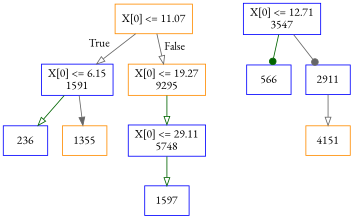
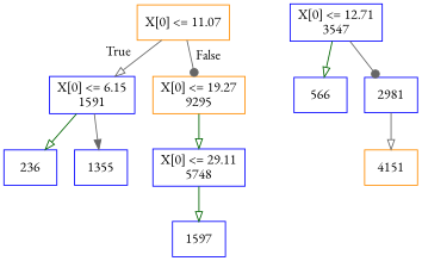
  digraph {
    fontname="EB Garamond"
    node [color=blue fontname="EB Garamond" shape=box]
    edge [arrowhead=onormal color=gray40 fontname="EB Garamond"]
    n1 [color=darkorange label="X[0] <= 11.07"]
    n2 [label="X[0] <= 6.15\n1591"]
    n3 [color=darkorange label="X[0] <= 19.27\n9295"]
    n4 [label=236]
-   n5 [color=darkorange label=1355]
+   n5 [label=1355]
    n6 [label="X[0] <= 29.11\n5748"]
    n7 [label="X[0] <= 12.71\n3547"]
    n8 [label=566]
-   n9 [label=2911]
+   n9 [label=2981]
    n10 [label=1597]
    n11 [color=darkorange label=4151]
    n1 -> n2 [headlabel=True labelangle=45 labeldistance=2.5]
-   n1 -> n3 [headlabel=False labelangle=-45 labeldistance=2.5]
+   n1 -> n3 [arrowhead=dot headlabel=False labelangle=-45 labeldistance=2.5]
    n2 -> n4 [color=darkgreen]
    n2 -> n5 [arrowhead=normal]
    n3 -> n6 [color=darkgreen]
    n6 -> n10 [color=darkgreen]
-   n7 -> n8 [arrowhead=dot color=darkgreen]
+   n7 -> n8 [color=darkgreen]
    n7 -> n9 [arrowhead=dot]
    n9 -> n11
  }
